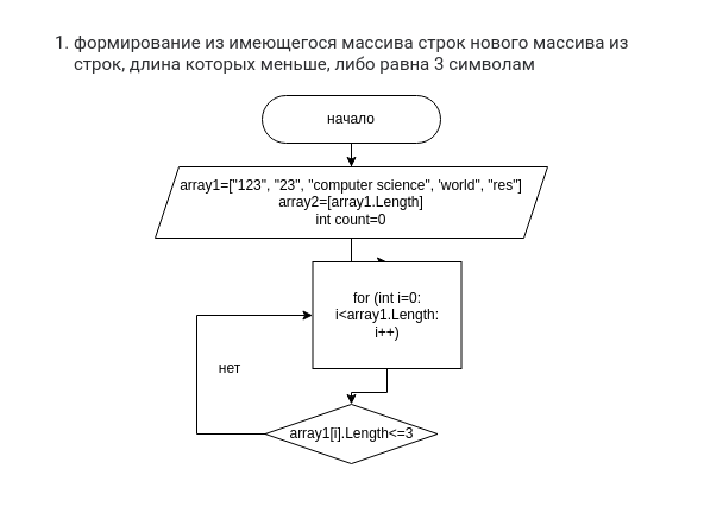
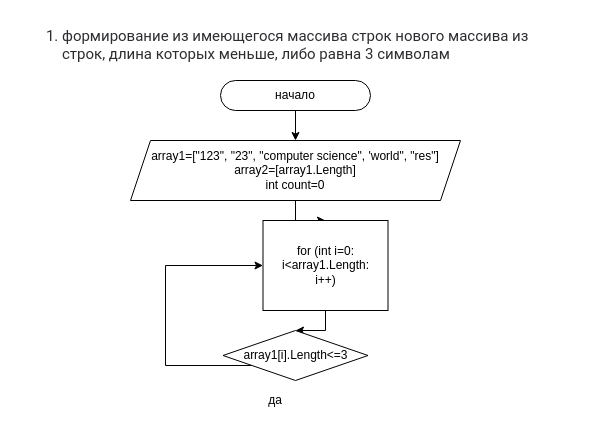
  <mxCell id="0" />
  <mxCell id="1" parent="0" />
  <mxCell id="2" value="&lt;ol style=&quot;box-sizing: border-box ; margin-top: 0px ; margin-bottom: 10px ; color: rgb(44 , 45 , 48) ; font-family: &amp;#34;roboto&amp;#34; , &amp;#34;san francisco&amp;#34; , &amp;#34;helvetica neue&amp;#34; , &amp;#34;helvetica&amp;#34; , &amp;#34;arial&amp;#34; ; font-size: 15px ; font-style: normal ; font-weight: 400 ; letter-spacing: normal ; text-indent: 0px ; text-transform: none ; word-spacing: 0px ; background-color: rgb(255 , 255 , 255)&quot;&gt;&lt;li style=&quot;box-sizing: border-box&quot;&gt;&lt;span style=&quot;font-family: &amp;#34;roboto&amp;#34; , &amp;#34;san francisco&amp;#34; , &amp;#34;helvetica neue&amp;#34; , &amp;#34;helvetica&amp;#34; , &amp;#34;arial&amp;#34;&quot;&gt;формирование из имеющегося массива строк нового массива из строк, длина которых меньше, либо равна 3 символам&lt;/span&gt;&lt;br&gt;&lt;/li&gt;&lt;/ol&gt;" style="text;whiteSpace=wrap;html=1;" vertex="1" parent="1"><mxGeometry x="20" y="20" width="550" height="50" as="geometry" /></mxCell>
  <mxCell id="3" value="" style="edgeStyle=orthogonalEdgeStyle;rounded=0;orthogonalLoop=1;jettySize=auto;html=1;" edge="1" parent="1" source="4" target="6"><mxGeometry relative="1" as="geometry" /></mxCell>
- <mxCell id="4" value="начало&lt;br&gt;" style="rounded=1;whiteSpace=wrap;html=1;arcSize=50;" vertex="1" parent="1"><mxGeometry x="220" y="80" width="150" height="40" as="geometry" /></mxCell>
+ <mxCell id="4" value="начало&lt;br&gt;" style="rounded=1;whiteSpace=wrap;html=1;arcSize=50;" vertex="1" parent="1"><mxGeometry x="220" y="80" width="150" height="30" as="geometry" /></mxCell>
  <mxCell id="5" value="" style="edgeStyle=orthogonalEdgeStyle;rounded=0;orthogonalLoop=1;jettySize=auto;html=1;" edge="1" parent="1" source="6" target="8"><mxGeometry relative="1" as="geometry" /></mxCell>
  <mxCell id="6" value="&lt;font style=&quot;font-size: 12px&quot;&gt;array1=[&quot;123&quot;, &quot;23&quot;, &quot;computer science&quot;, 'world&quot;, &quot;res&quot;]&lt;br&gt;array2=[array1.Length]&lt;br&gt;int count=0&lt;br&gt;&lt;/font&gt;" style="shape=parallelogram;perimeter=parallelogramPerimeter;whiteSpace=wrap;html=1;fixedSize=1;" vertex="1" parent="1"><mxGeometry x="130" y="140" width="330" height="60" as="geometry" /></mxCell>
  <mxCell id="7" value="" style="edgeStyle=orthogonalEdgeStyle;rounded=0;orthogonalLoop=1;jettySize=auto;html=1;entryX=0.5;entryY=0;entryDx=0;entryDy=0;" edge="1" parent="1" source="8" target="12"><mxGeometry relative="1" as="geometry"><mxPoint x="312.5" y="380" as="targetPoint" /></mxGeometry></mxCell>
  <mxCell id="8" value="for (int i=0:&lt;br&gt;i&amp;lt;array1.Length:&lt;br&gt;i++)" style="whiteSpace=wrap;html=1;" vertex="1" parent="1"><mxGeometry x="262.5" y="220" width="125" height="90" as="geometry" /></mxCell>
- <mxCell id="9" value="нет" style="text;html=1;strokeColor=none;fillColor=none;align=center;verticalAlign=middle;whiteSpace=wrap;rounded=0;" vertex="1" parent="1"><mxGeometry x="172.5" y="300" width="40" height="20" as="geometry" /></mxCell>
+ <mxCell id="10" value="да" style="text;html=1;strokeColor=none;fillColor=none;align=center;verticalAlign=middle;whiteSpace=wrap;rounded=0;" vertex="1" parent="1"><mxGeometry x="255" y="390" width="40" height="20" as="geometry" /></mxCell>
  <mxCell id="11" style="edgeStyle=orthogonalEdgeStyle;rounded=0;orthogonalLoop=1;jettySize=auto;html=1;entryX=0;entryY=0.5;entryDx=0;entryDy=0;" edge="1" parent="1" source="12" target="8"><mxGeometry relative="1" as="geometry"><Array as="points"><mxPoint x="165" y="365" /><mxPoint x="165" y="265" /></Array></mxGeometry></mxCell>
- <mxCell id="12" value="array1[i].Length&amp;lt;=3" style="rhombus;whiteSpace=wrap;html=1;" vertex="1" parent="1"><mxGeometry x="222.5" y="340" width="145" height="50" as="geometry" /></mxCell>
+ <mxCell id="12" value="array1[i].Length&amp;lt;=3" style="rhombus;whiteSpace=wrap;html=1;" vertex="1" parent="1"><mxGeometry x="222.5" y="330" width="145" height="50" as="geometry" /></mxCell>
